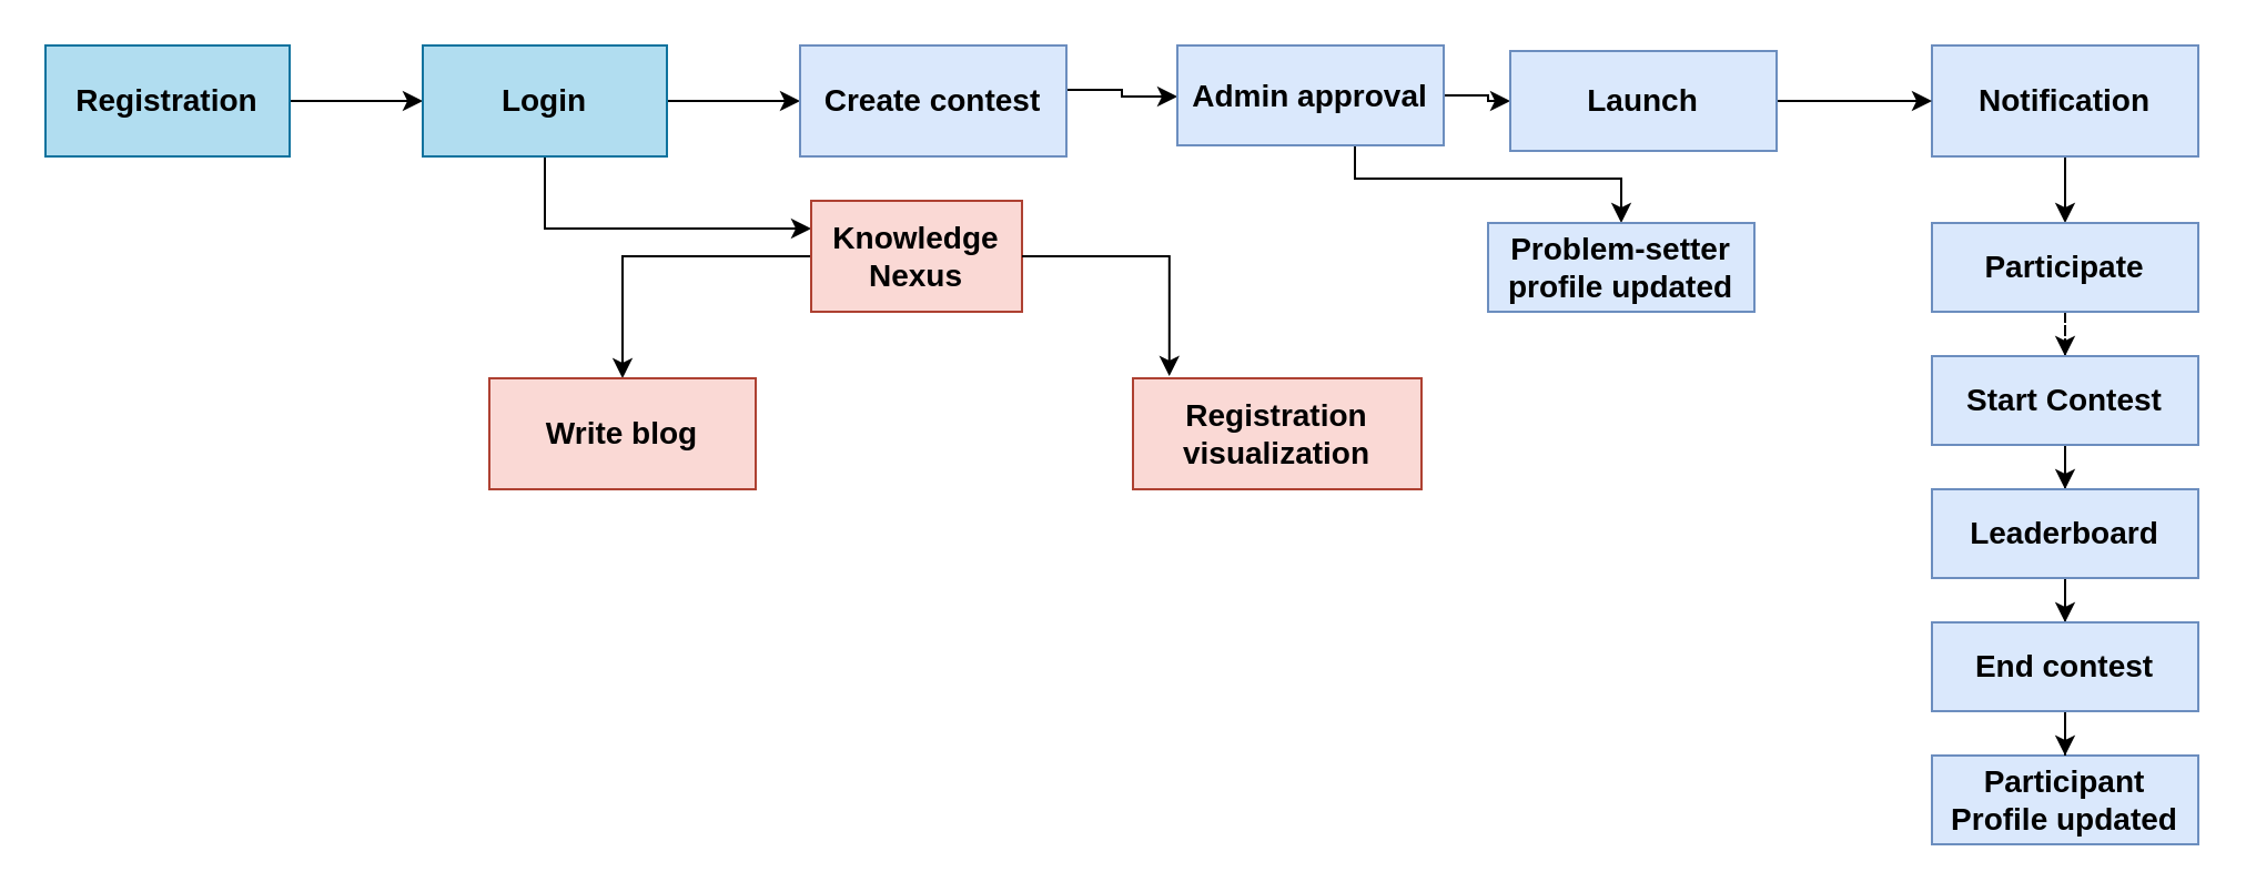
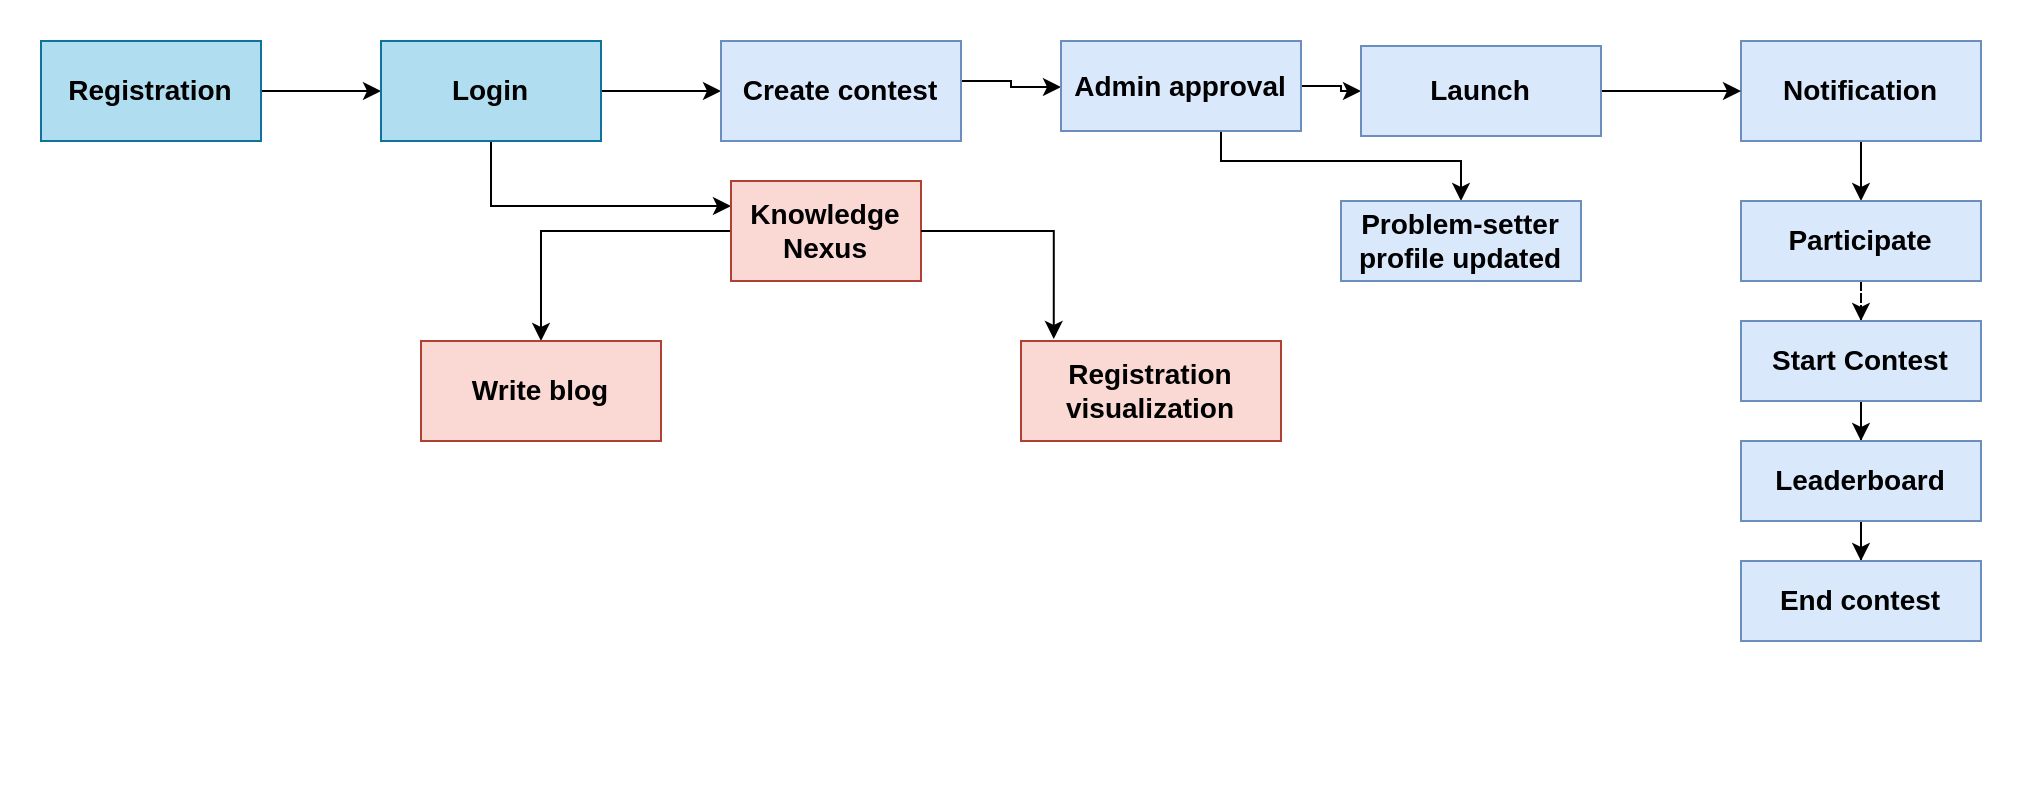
  <mxCell id="0" />
  <mxCell id="1" parent="0" />
  <mxCell id="2" style="edgeStyle=orthogonalEdgeStyle;rounded=0;orthogonalLoop=1;jettySize=auto;html=1;entryX=0;entryY=0.5;entryDx=0;entryDy=0;" edge="1" parent="1" source="3" target="6"><mxGeometry relative="1" as="geometry" /></mxCell>
  <mxCell id="3" value="&lt;font style=&quot;font-size: 14px;&quot;&gt;&lt;b&gt;Registration&lt;/b&gt;&lt;/font&gt;" style="rounded=0;whiteSpace=wrap;html=1;fillColor=#b1ddf0;strokeColor=#10739e;" vertex="1" parent="1"><mxGeometry x="20" y="20" width="110" height="50" as="geometry" /></mxCell>
  <mxCell id="4" value="" style="edgeStyle=orthogonalEdgeStyle;rounded=0;orthogonalLoop=1;jettySize=auto;html=1;" edge="1" parent="1" source="6" target="8"><mxGeometry relative="1" as="geometry" /></mxCell>
  <mxCell id="5" style="edgeStyle=orthogonalEdgeStyle;rounded=0;orthogonalLoop=1;jettySize=auto;html=1;entryX=0;entryY=0.25;entryDx=0;entryDy=0;" edge="1" parent="1" source="6" target="27"><mxGeometry relative="1" as="geometry"><Array as="points"><mxPoint x="245" y="103" /></Array></mxGeometry></mxCell>
  <mxCell id="6" value="&lt;font style=&quot;font-size: 14px;&quot;&gt;&lt;b&gt;Login&lt;/b&gt;&lt;/font&gt;" style="rounded=0;whiteSpace=wrap;html=1;fillColor=#b1ddf0;strokeColor=#10739e;" vertex="1" parent="1"><mxGeometry x="190" y="20" width="110" height="50" as="geometry" /></mxCell>
  <mxCell id="7" value="" style="edgeStyle=orthogonalEdgeStyle;rounded=0;orthogonalLoop=1;jettySize=auto;html=1;" edge="1" parent="1" source="8" target="14"><mxGeometry relative="1" as="geometry"><Array as="points"><mxPoint x="505" y="40" /><mxPoint x="505" y="43" /></Array></mxGeometry></mxCell>
  <mxCell id="8" value="&lt;b&gt;&lt;font style=&quot;font-size: 14px;&quot;&gt;Create contest&lt;/font&gt;&lt;/b&gt;" style="rounded=0;whiteSpace=wrap;html=1;fillColor=#dae8fc;strokeColor=#6c8ebf;" vertex="1" parent="1"><mxGeometry x="360" y="20" width="120" height="50" as="geometry" /></mxCell>
  <mxCell id="9" value="" style="edgeStyle=orthogonalEdgeStyle;rounded=0;orthogonalLoop=1;jettySize=auto;html=1;" edge="1" parent="1" source="10" target="18"><mxGeometry relative="1" as="geometry" /></mxCell>
  <mxCell id="10" value="&lt;b&gt;&lt;font style=&quot;font-size: 14px;&quot;&gt;Notification&lt;/font&gt;&lt;/b&gt;" style="rounded=0;whiteSpace=wrap;html=1;fillColor=#dae8fc;strokeColor=#6c8ebf;" vertex="1" parent="1"><mxGeometry x="870" y="20" width="120" height="50" as="geometry" /></mxCell>
- <mxCell id="11" value="&lt;span style=&quot;font-size: 14px;&quot;&gt;&lt;b&gt;Participant Profile updated&lt;/b&gt;&lt;/span&gt;" style="rounded=0;whiteSpace=wrap;html=1;fillColor=#dae8fc;strokeColor=#6c8ebf;" vertex="1" parent="1"><mxGeometry x="870" y="340" width="120" height="40" as="geometry" /></mxCell>
  <mxCell id="12" value="" style="edgeStyle=orthogonalEdgeStyle;rounded=0;orthogonalLoop=1;jettySize=auto;html=1;" edge="1" parent="1" source="14" target="16"><mxGeometry relative="1" as="geometry" /></mxCell>
  <mxCell id="13" style="edgeStyle=orthogonalEdgeStyle;rounded=0;orthogonalLoop=1;jettySize=auto;html=1;entryX=0.5;entryY=0;entryDx=0;entryDy=0;" edge="1" parent="1" source="14" target="25"><mxGeometry relative="1" as="geometry"><Array as="points"><mxPoint x="610" y="80" /><mxPoint x="730" y="80" /></Array></mxGeometry></mxCell>
  <mxCell id="14" value="&lt;b&gt;&lt;font style=&quot;font-size: 14px;&quot;&gt;Admin approval&lt;/font&gt;&lt;/b&gt;" style="rounded=0;whiteSpace=wrap;html=1;fillColor=#dae8fc;strokeColor=#6c8ebf;" vertex="1" parent="1"><mxGeometry x="530" y="20" width="120" height="45" as="geometry" /></mxCell>
  <mxCell id="15" value="" style="edgeStyle=orthogonalEdgeStyle;rounded=0;orthogonalLoop=1;jettySize=auto;html=1;" edge="1" parent="1" source="16" target="10"><mxGeometry relative="1" as="geometry" /></mxCell>
  <mxCell id="16" value="&lt;b&gt;&lt;font style=&quot;font-size: 14px;&quot;&gt;Launch&lt;/font&gt;&lt;/b&gt;" style="rounded=0;whiteSpace=wrap;html=1;fillColor=#dae8fc;strokeColor=#6c8ebf;" vertex="1" parent="1"><mxGeometry x="680" y="22.5" width="120" height="45" as="geometry" /></mxCell>
  <mxCell id="17" value="" style="edgeStyle=orthogonalEdgeStyle;rounded=0;orthogonalLoop=1;jettySize=auto;html=1;dashed=1;" edge="1" parent="1" source="18" target="20"><mxGeometry relative="1" as="geometry" /></mxCell>
  <mxCell id="18" value="&lt;b&gt;&lt;font style=&quot;font-size: 14px;&quot;&gt;Participate&lt;/font&gt;&lt;/b&gt;" style="rounded=0;whiteSpace=wrap;html=1;fillColor=#dae8fc;strokeColor=#6c8ebf;" vertex="1" parent="1"><mxGeometry x="870" y="100" width="120" height="40" as="geometry" /></mxCell>
  <mxCell id="19" value="" style="edgeStyle=orthogonalEdgeStyle;rounded=0;orthogonalLoop=1;jettySize=auto;html=1;" edge="1" parent="1" source="20" target="22"><mxGeometry relative="1" as="geometry" /></mxCell>
  <mxCell id="20" value="&lt;span style=&quot;font-size: 14px;&quot;&gt;&lt;b&gt;Start Contest&lt;/b&gt;&lt;/span&gt;" style="rounded=0;whiteSpace=wrap;html=1;fillColor=#dae8fc;strokeColor=#6c8ebf;" vertex="1" parent="1"><mxGeometry x="870" y="160" width="120" height="40" as="geometry" /></mxCell>
  <mxCell id="21" value="" style="edgeStyle=orthogonalEdgeStyle;rounded=0;orthogonalLoop=1;jettySize=auto;html=1;" edge="1" parent="1" source="22" target="24"><mxGeometry relative="1" as="geometry" /></mxCell>
  <mxCell id="22" value="&lt;span style=&quot;font-size: 14px;&quot;&gt;&lt;b&gt;Leaderboard&lt;/b&gt;&lt;/span&gt;" style="rounded=0;whiteSpace=wrap;html=1;fillColor=#dae8fc;strokeColor=#6c8ebf;" vertex="1" parent="1"><mxGeometry x="870" y="220" width="120" height="40" as="geometry" /></mxCell>
- <mxCell id="23" value="" style="edgeStyle=orthogonalEdgeStyle;rounded=0;orthogonalLoop=1;jettySize=auto;html=1;" edge="1" parent="1" source="24" target="11"><mxGeometry relative="1" as="geometry" /></mxCell>
  <mxCell id="24" value="&lt;span style=&quot;font-size: 14px;&quot;&gt;&lt;b&gt;End contest&lt;/b&gt;&lt;/span&gt;" style="rounded=0;whiteSpace=wrap;html=1;fillColor=#dae8fc;strokeColor=#6c8ebf;" vertex="1" parent="1"><mxGeometry x="870" y="280" width="120" height="40" as="geometry" /></mxCell>
  <mxCell id="25" value="&lt;span style=&quot;font-size: 14px;&quot;&gt;&lt;b&gt;Problem-setter profile updated&lt;/b&gt;&lt;/span&gt;" style="rounded=0;whiteSpace=wrap;html=1;fillColor=#dae8fc;strokeColor=#6c8ebf;" vertex="1" parent="1"><mxGeometry x="670" y="100" width="120" height="40" as="geometry" /></mxCell>
  <mxCell id="26" style="edgeStyle=orthogonalEdgeStyle;rounded=0;orthogonalLoop=1;jettySize=auto;html=1;entryX=0.5;entryY=0;entryDx=0;entryDy=0;" edge="1" parent="1" source="27" target="28"><mxGeometry relative="1" as="geometry" /></mxCell>
  <mxCell id="27" value="&lt;font style=&quot;font-size: 14px;&quot;&gt;&lt;b&gt;Knowledge Nexus&lt;/b&gt;&lt;/font&gt;" style="rounded=0;whiteSpace=wrap;html=1;fillColor=#fad9d5;strokeColor=#ae4132;" vertex="1" parent="1"><mxGeometry x="365" y="90" width="95" height="50" as="geometry" /></mxCell>
- <mxCell id="28" value="&lt;font style=&quot;font-size: 14px;&quot;&gt;&lt;b&gt;Write blog&lt;/b&gt;&lt;/font&gt;" style="rounded=0;whiteSpace=wrap;html=1;fillColor=#fad9d5;strokeColor=#ae4132;" vertex="1" parent="1"><mxGeometry x="220" y="170" width="120" height="50" as="geometry" /></mxCell>
+ <mxCell id="28" value="&lt;font style=&quot;font-size: 14px;&quot;&gt;&lt;b&gt;Write blog&lt;/b&gt;&lt;/font&gt;" style="rounded=0;whiteSpace=wrap;html=1;fillColor=#fad9d5;strokeColor=#ae4132;" vertex="1" parent="1"><mxGeometry x="210" y="170" width="120" height="50" as="geometry" /></mxCell>
  <mxCell id="29" value="&lt;font style=&quot;font-size: 14px;&quot;&gt;&lt;b&gt;Registration visualization&lt;/b&gt;&lt;/font&gt;" style="rounded=0;whiteSpace=wrap;html=1;fillColor=#fad9d5;strokeColor=#ae4132;" vertex="1" parent="1"><mxGeometry x="510" y="170" width="130" height="50" as="geometry" /></mxCell>
  <mxCell id="30" style="edgeStyle=orthogonalEdgeStyle;rounded=0;orthogonalLoop=1;jettySize=auto;html=1;entryX=0.126;entryY=-0.02;entryDx=0;entryDy=0;entryPerimeter=0;" edge="1" parent="1" source="27" target="29"><mxGeometry relative="1" as="geometry" /></mxCell>
